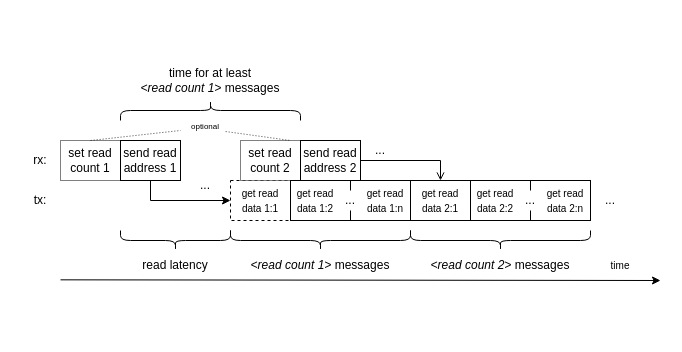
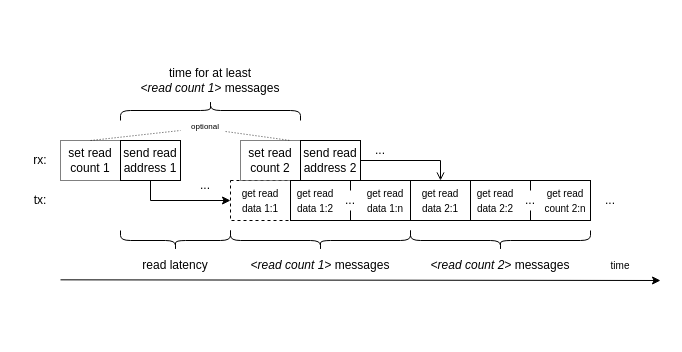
  <mxCell id="0" />
  <mxCell id="1" parent="0" />
  <mxCell id="2" value="set read&lt;div&gt;count 1&lt;/div&gt;" style="rounded=0;whiteSpace=wrap;html=1;dashed=1;dashPattern=1 1;" vertex="1" parent="1"><mxGeometry x="60" y="140" width="60" height="40" as="geometry" /></mxCell>
  <mxCell id="3" value="rx:" style="text;html=1;align=center;verticalAlign=middle;whiteSpace=wrap;rounded=0;" vertex="1" parent="1"><mxGeometry x="20" y="140" width="40" height="40" as="geometry" /></mxCell>
  <mxCell id="4" style="edgeStyle=orthogonalEdgeStyle;rounded=0;orthogonalLoop=1;jettySize=auto;html=1;entryX=0;entryY=0.5;entryDx=0;entryDy=0;exitX=0.5;exitY=1;exitDx=0;exitDy=0;" edge="1" parent="1" source="5" target="9"><mxGeometry relative="1" as="geometry"><mxPoint x="150" y="210" as="sourcePoint" /></mxGeometry></mxCell>
  <mxCell id="5" value="send read address 1" style="rounded=0;whiteSpace=wrap;html=1;" vertex="1" parent="1"><mxGeometry x="120" y="140" width="60" height="40" as="geometry" /></mxCell>
  <mxCell id="6" value="&lt;font style=&quot;font-size: 8px;&quot;&gt;optional&lt;/font&gt;" style="text;html=1;align=center;verticalAlign=middle;whiteSpace=wrap;rounded=0;" vertex="1" parent="1"><mxGeometry x="190" y="120" width="30" height="10" as="geometry" /></mxCell>
  <mxCell id="7" value="" style="endArrow=none;html=1;rounded=0;strokeWidth=0.5;dashed=1;" edge="1" parent="1"><mxGeometry width="50" height="50" relative="1" as="geometry"><mxPoint x="90" y="140" as="sourcePoint" /><mxPoint x="180" y="130" as="targetPoint" /></mxGeometry></mxCell>
  <mxCell id="8" value="tx:" style="text;html=1;align=center;verticalAlign=middle;whiteSpace=wrap;rounded=0;" vertex="1" parent="1"><mxGeometry x="20" y="180" width="40" height="40" as="geometry" /></mxCell>
  <mxCell id="9" value="&lt;font style=&quot;font-size: 10px;&quot;&gt;get read data 1:1&lt;/font&gt;" style="rounded=0;whiteSpace=wrap;html=1;dashed=1;" vertex="1" parent="1"><mxGeometry x="230" y="180" width="60" height="40" as="geometry" /></mxCell>
  <mxCell id="10" value="..." style="text;html=1;align=center;verticalAlign=middle;whiteSpace=wrap;rounded=0;" vertex="1" parent="1"><mxGeometry x="185" y="170" width="40" height="30" as="geometry" /></mxCell>
  <mxCell id="11" value="" style="shape=curlyBracket;whiteSpace=wrap;html=1;rounded=1;labelPosition=left;verticalLabelPosition=middle;align=right;verticalAlign=middle;rotation=-90;" vertex="1" parent="1"><mxGeometry x="310" y="150" width="20" height="180" as="geometry" /></mxCell>
  <mxCell id="12" value="&lt;i&gt;&amp;lt;read count 1&amp;gt;&lt;/i&gt;&amp;nbsp;&lt;span style=&quot;background-color: initial;&quot;&gt;messages&lt;/span&gt;" style="text;html=1;align=center;verticalAlign=middle;whiteSpace=wrap;rounded=0;" vertex="1" parent="1"><mxGeometry x="240" y="250" width="160" height="30" as="geometry" /></mxCell>
  <mxCell id="13" value="" style="endArrow=classic;html=1;rounded=0;entryX=1;entryY=1;entryDx=0;entryDy=0;" edge="1" parent="1" target="14"><mxGeometry width="50" height="50" relative="1" as="geometry"><mxPoint x="60" y="279.33" as="sourcePoint" /><mxPoint x="780" y="280" as="targetPoint" /></mxGeometry></mxCell>
  <mxCell id="14" value="&lt;font style=&quot;font-size: 10px;&quot;&gt;time&lt;/font&gt;" style="text;html=1;align=center;verticalAlign=middle;whiteSpace=wrap;rounded=0;" vertex="1" parent="1"><mxGeometry x="580" y="250" width="80" height="30" as="geometry" /></mxCell>
  <mxCell id="15" value="set read&lt;div&gt;count 2&lt;/div&gt;" style="rounded=0;whiteSpace=wrap;html=1;dashed=1;dashPattern=1 1;" vertex="1" parent="1"><mxGeometry x="240" y="140" width="60" height="40" as="geometry" /></mxCell>
  <mxCell id="16" style="edgeStyle=orthogonalEdgeStyle;rounded=0;orthogonalLoop=1;jettySize=auto;html=1;entryX=0.5;entryY=0;entryDx=0;entryDy=0;endArrow=open;" edge="1" parent="1" source="17" target="18"><mxGeometry relative="1" as="geometry"><mxPoint x="440" y="180" as="targetPoint" /></mxGeometry></mxCell>
  <mxCell id="17" value="send read address 2" style="rounded=0;whiteSpace=wrap;html=1;" vertex="1" parent="1"><mxGeometry x="300" y="140" width="60" height="40" as="geometry" /></mxCell>
  <mxCell id="18" value="&lt;font style=&quot;font-size: 10px;&quot;&gt;get read data 2:1&lt;/font&gt;" style="rounded=0;whiteSpace=wrap;html=1;" vertex="1" parent="1"><mxGeometry x="410" y="180" width="60" height="40" as="geometry" /></mxCell>
  <mxCell id="19" value="" style="rounded=0;whiteSpace=wrap;html=1;" vertex="1" parent="1"><mxGeometry x="470" y="180" width="60" height="40" as="geometry" /></mxCell>
  <mxCell id="20" value="" style="rounded=0;whiteSpace=wrap;html=1;" vertex="1" parent="1"><mxGeometry x="530" y="180" width="60" height="40" as="geometry" /></mxCell>
  <mxCell id="21" value="" style="endArrow=none;html=1;rounded=0;strokeWidth=0.5;dashed=1;entryX=0;entryY=1;entryDx=0;entryDy=0;" edge="1" parent="1"><mxGeometry width="50" height="50" relative="1" as="geometry"><mxPoint x="225" y="131" as="sourcePoint" /><mxPoint x="290" y="140" as="targetPoint" /></mxGeometry></mxCell>
  <mxCell id="22" value="" style="shape=curlyBracket;whiteSpace=wrap;html=1;rounded=1;labelPosition=left;verticalLabelPosition=middle;align=right;verticalAlign=middle;rotation=-90;" vertex="1" parent="1"><mxGeometry x="490" y="150" width="20" height="180" as="geometry" /></mxCell>
  <mxCell id="23" value="&lt;i&gt;&amp;lt;read count 2&amp;gt;&lt;/i&gt;&amp;nbsp;&lt;span style=&quot;background-color: initial;&quot;&gt;messages&lt;/span&gt;" style="text;html=1;align=center;verticalAlign=middle;whiteSpace=wrap;rounded=0;" vertex="1" parent="1"><mxGeometry x="420" y="250" width="160" height="30" as="geometry" /></mxCell>
  <mxCell id="24" value="" style="shape=curlyBracket;whiteSpace=wrap;html=1;rounded=1;labelPosition=left;verticalLabelPosition=middle;align=right;verticalAlign=middle;rotation=-90;" vertex="1" parent="1"><mxGeometry x="165" y="185" width="20" height="110" as="geometry" /></mxCell>
  <mxCell id="25" value="read latency" style="text;html=1;align=center;verticalAlign=middle;whiteSpace=wrap;rounded=0;" vertex="1" parent="1"><mxGeometry x="130" y="250" width="90" height="30" as="geometry" /></mxCell>
  <mxCell id="26" value="..." style="text;html=1;align=center;verticalAlign=middle;whiteSpace=wrap;rounded=0;" vertex="1" parent="1"><mxGeometry x="600" y="180" width="20" height="40" as="geometry" /></mxCell>
  <mxCell id="27" value="..." style="text;html=1;align=center;verticalAlign=middle;whiteSpace=wrap;rounded=0;" vertex="1" parent="1"><mxGeometry x="370" y="130" width="20" height="40" as="geometry" /></mxCell>
  <mxCell id="28" value="&lt;font style=&quot;font-size: 10px;&quot;&gt;get read data 2:2&lt;/font&gt;" style="text;html=1;align=center;verticalAlign=middle;whiteSpace=wrap;rounded=0;" vertex="1" parent="1"><mxGeometry x="470" y="180" width="50" height="40" as="geometry" /></mxCell>
- <mxCell id="29" value="&lt;font style=&quot;font-size: 10px;&quot;&gt;get read data 2:n&lt;/font&gt;" style="text;html=1;align=center;verticalAlign=middle;whiteSpace=wrap;rounded=0;" vertex="1" parent="1"><mxGeometry x="540" y="180" width="50" height="40" as="geometry" /></mxCell>
+ <mxCell id="29" value="&lt;font style=&quot;font-size: 10px;&quot;&gt;get read count 2:n&lt;/font&gt;" style="text;html=1;align=center;verticalAlign=middle;whiteSpace=wrap;rounded=0;" vertex="1" parent="1"><mxGeometry x="540" y="180" width="50" height="40" as="geometry" /></mxCell>
  <mxCell id="30" value="..." style="rounded=0;whiteSpace=wrap;html=1;strokeColor=none;" vertex="1" parent="1"><mxGeometry x="520" y="190" width="20" height="20" as="geometry" /></mxCell>
  <mxCell id="31" value="" style="rounded=0;whiteSpace=wrap;html=1;" vertex="1" parent="1"><mxGeometry x="290" y="180" width="60" height="40" as="geometry" /></mxCell>
  <mxCell id="32" value="" style="rounded=0;whiteSpace=wrap;html=1;" vertex="1" parent="1"><mxGeometry x="350" y="180" width="60" height="40" as="geometry" /></mxCell>
  <mxCell id="33" value="&lt;font style=&quot;font-size: 10px;&quot;&gt;get read data 1:2&lt;/font&gt;" style="text;html=1;align=center;verticalAlign=middle;whiteSpace=wrap;rounded=0;" vertex="1" parent="1"><mxGeometry x="290" y="180" width="50" height="40" as="geometry" /></mxCell>
  <mxCell id="34" value="&lt;font style=&quot;font-size: 10px;&quot;&gt;get read data 1:n&lt;/font&gt;" style="text;html=1;align=center;verticalAlign=middle;whiteSpace=wrap;rounded=0;" vertex="1" parent="1"><mxGeometry x="360" y="180" width="50" height="40" as="geometry" /></mxCell>
  <mxCell id="35" value="..." style="rounded=0;whiteSpace=wrap;html=1;strokeColor=none;" vertex="1" parent="1"><mxGeometry x="340" y="190" width="20" height="20" as="geometry" /></mxCell>
  <mxCell id="36" value="" style="shape=curlyBracket;whiteSpace=wrap;html=1;rounded=1;labelPosition=left;verticalLabelPosition=middle;align=right;verticalAlign=middle;rotation=90;" vertex="1" parent="1"><mxGeometry x="200" y="20" width="20" height="180" as="geometry" /></mxCell>
  <mxCell id="37" value="&lt;div&gt;time for at least&lt;/div&gt;&lt;i&gt;&amp;lt;read count 1&amp;gt;&lt;/i&gt;&amp;nbsp;&lt;span style=&quot;background-color: initial;&quot;&gt;messages&lt;/span&gt;" style="text;html=1;align=center;verticalAlign=middle;whiteSpace=wrap;rounded=0;" vertex="1" parent="1"><mxGeometry x="130" y="60" width="160" height="40" as="geometry" /></mxCell>
